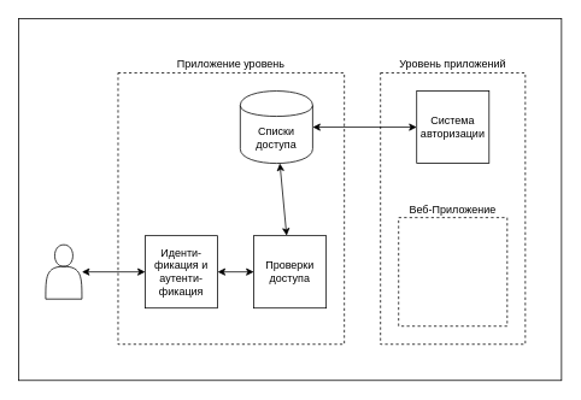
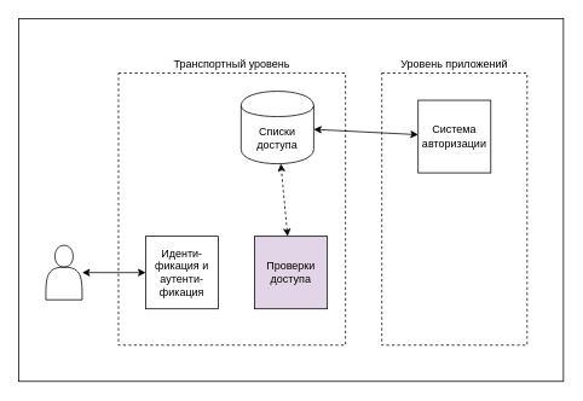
  <mxCell id="0" style=";html=1;" />
  <mxCell id="1" style=";html=1;" parent="0" />
  <mxCell id="2" value="" style="whiteSpace=wrap;html=1;" parent="1" vertex="1"><mxGeometry x="20" y="20" width="600" height="400" as="geometry" /></mxCell>
- <mxCell id="3" value="Приложение уровень" style="rounded=0;whiteSpace=wrap;html=1;dashed=1;fillColor=none;labelPosition=center;verticalLabelPosition=top;align=center;verticalAlign=bottom;" parent="1" vertex="1"><mxGeometry x="130" y="80" width="250" height="300" as="geometry" /></mxCell>
+ <mxCell id="3" value="Транспортный уровень" style="rounded=0;whiteSpace=wrap;html=1;dashed=1;fillColor=none;labelPosition=center;verticalLabelPosition=top;align=center;verticalAlign=bottom;" parent="1" vertex="1"><mxGeometry x="130" y="80" width="250" height="300" as="geometry" /></mxCell>
  <mxCell id="4" value="Уровень приложений" style="rounded=0;whiteSpace=wrap;html=1;dashed=1;fillColor=none;labelPosition=center;verticalLabelPosition=top;align=center;verticalAlign=bottom;" parent="1" vertex="1"><mxGeometry x="420" y="80" width="160" height="300" as="geometry" /></mxCell>
- <mxCell id="5" value="Веб-Приложение" style="rounded=0;whiteSpace=wrap;html=1;dashed=1;fillColor=none;labelPosition=center;verticalLabelPosition=top;align=center;verticalAlign=bottom;" parent="1" vertex="1"><mxGeometry x="440" y="240" width="120" height="120" as="geometry" /></mxCell>
- <mxCell id="6" value="Система авторизации" style="rounded=0;whiteSpace=wrap;html=1;" parent="1" vertex="1"><mxGeometry x="460" y="100" width="80" height="80" as="geometry" /></mxCell>
- <mxCell id="7" value="Проверки доступа" style="rounded=0;whiteSpace=wrap;html=1;" parent="1" vertex="1"><mxGeometry x="280" y="260" width="80" height="80" as="geometry" /></mxCell>
+ <mxCell id="6" value="Система авторизации" style="rounded=0;whiteSpace=wrap;html=1;" parent="1" vertex="1"><mxGeometry x="460" y="110" width="80" height="80" as="geometry" /></mxCell>
+ <mxCell id="7" value="Проверки доступа" style="rounded=0;whiteSpace=wrap;html=1;fillColor=#e1d5e7;" parent="1" vertex="1"><mxGeometry x="280" y="260" width="80" height="80" as="geometry" /></mxCell>
  <mxCell id="8" value="Иденти-фикация и аутенти-фикация" style="whiteSpace=wrap;html=1;aspect=fixed;" parent="1" vertex="1"><mxGeometry x="160" y="260" width="80" height="80" as="geometry" /></mxCell>
- <mxCell id="9" value="" style="endArrow=classic;html=1;startArrow=classic;startFill=1;" parent="1" source="8" target="7" edge="1"><mxGeometry width="50" height="50" relative="1" as="geometry"><mxPoint x="730" y="390" as="sourcePoint" /><mxPoint x="780" y="340" as="targetPoint" /></mxGeometry></mxCell>
  <mxCell id="10" value="" style="shape=actor;whiteSpace=wrap;html=1;fillColor=none;" parent="1" vertex="1"><mxGeometry x="50" y="270" width="40" height="60" as="geometry" /></mxCell>
  <mxCell id="11" value="" style="endArrow=classic;startArrow=classic;html=1;" parent="1" source="8" target="10" edge="1"><mxGeometry width="50" height="50" relative="1" as="geometry"><mxPoint x="170" y="190" as="sourcePoint" /><mxPoint x="220" y="140" as="targetPoint" /></mxGeometry></mxCell>
  <mxCell id="12" value="Списки доступа" style="shape=cylinder;whiteSpace=wrap;html=1;boundedLbl=1;backgroundOutline=1;fillColor=none;" parent="1" vertex="1"><mxGeometry x="265" y="100" width="80" height="80" as="geometry" /></mxCell>
  <mxCell id="13" value="" style="endArrow=classic;startArrow=classic;html=1;" parent="1" source="6" target="12" edge="1"><mxGeometry width="50" height="50" relative="1" as="geometry"><mxPoint x="170" y="310" as="sourcePoint" /><mxPoint x="100" y="310" as="targetPoint" /></mxGeometry></mxCell>
- <mxCell id="14" value="" style="endArrow=classic;startArrow=classic;html=1;" parent="1" source="7" target="12" edge="1"><mxGeometry width="50" height="50" relative="1" as="geometry"><mxPoint x="350" y="150" as="sourcePoint" /><mxPoint x="250" y="150" as="targetPoint" /></mxGeometry></mxCell>
+ <mxCell id="14" value="" style="endArrow=classic;startArrow=classic;html=1;dashed=1;" parent="1" source="7" target="12" edge="1"><mxGeometry width="50" height="50" relative="1" as="geometry"><mxPoint x="350" y="150" as="sourcePoint" /><mxPoint x="250" y="150" as="targetPoint" /></mxGeometry></mxCell>
